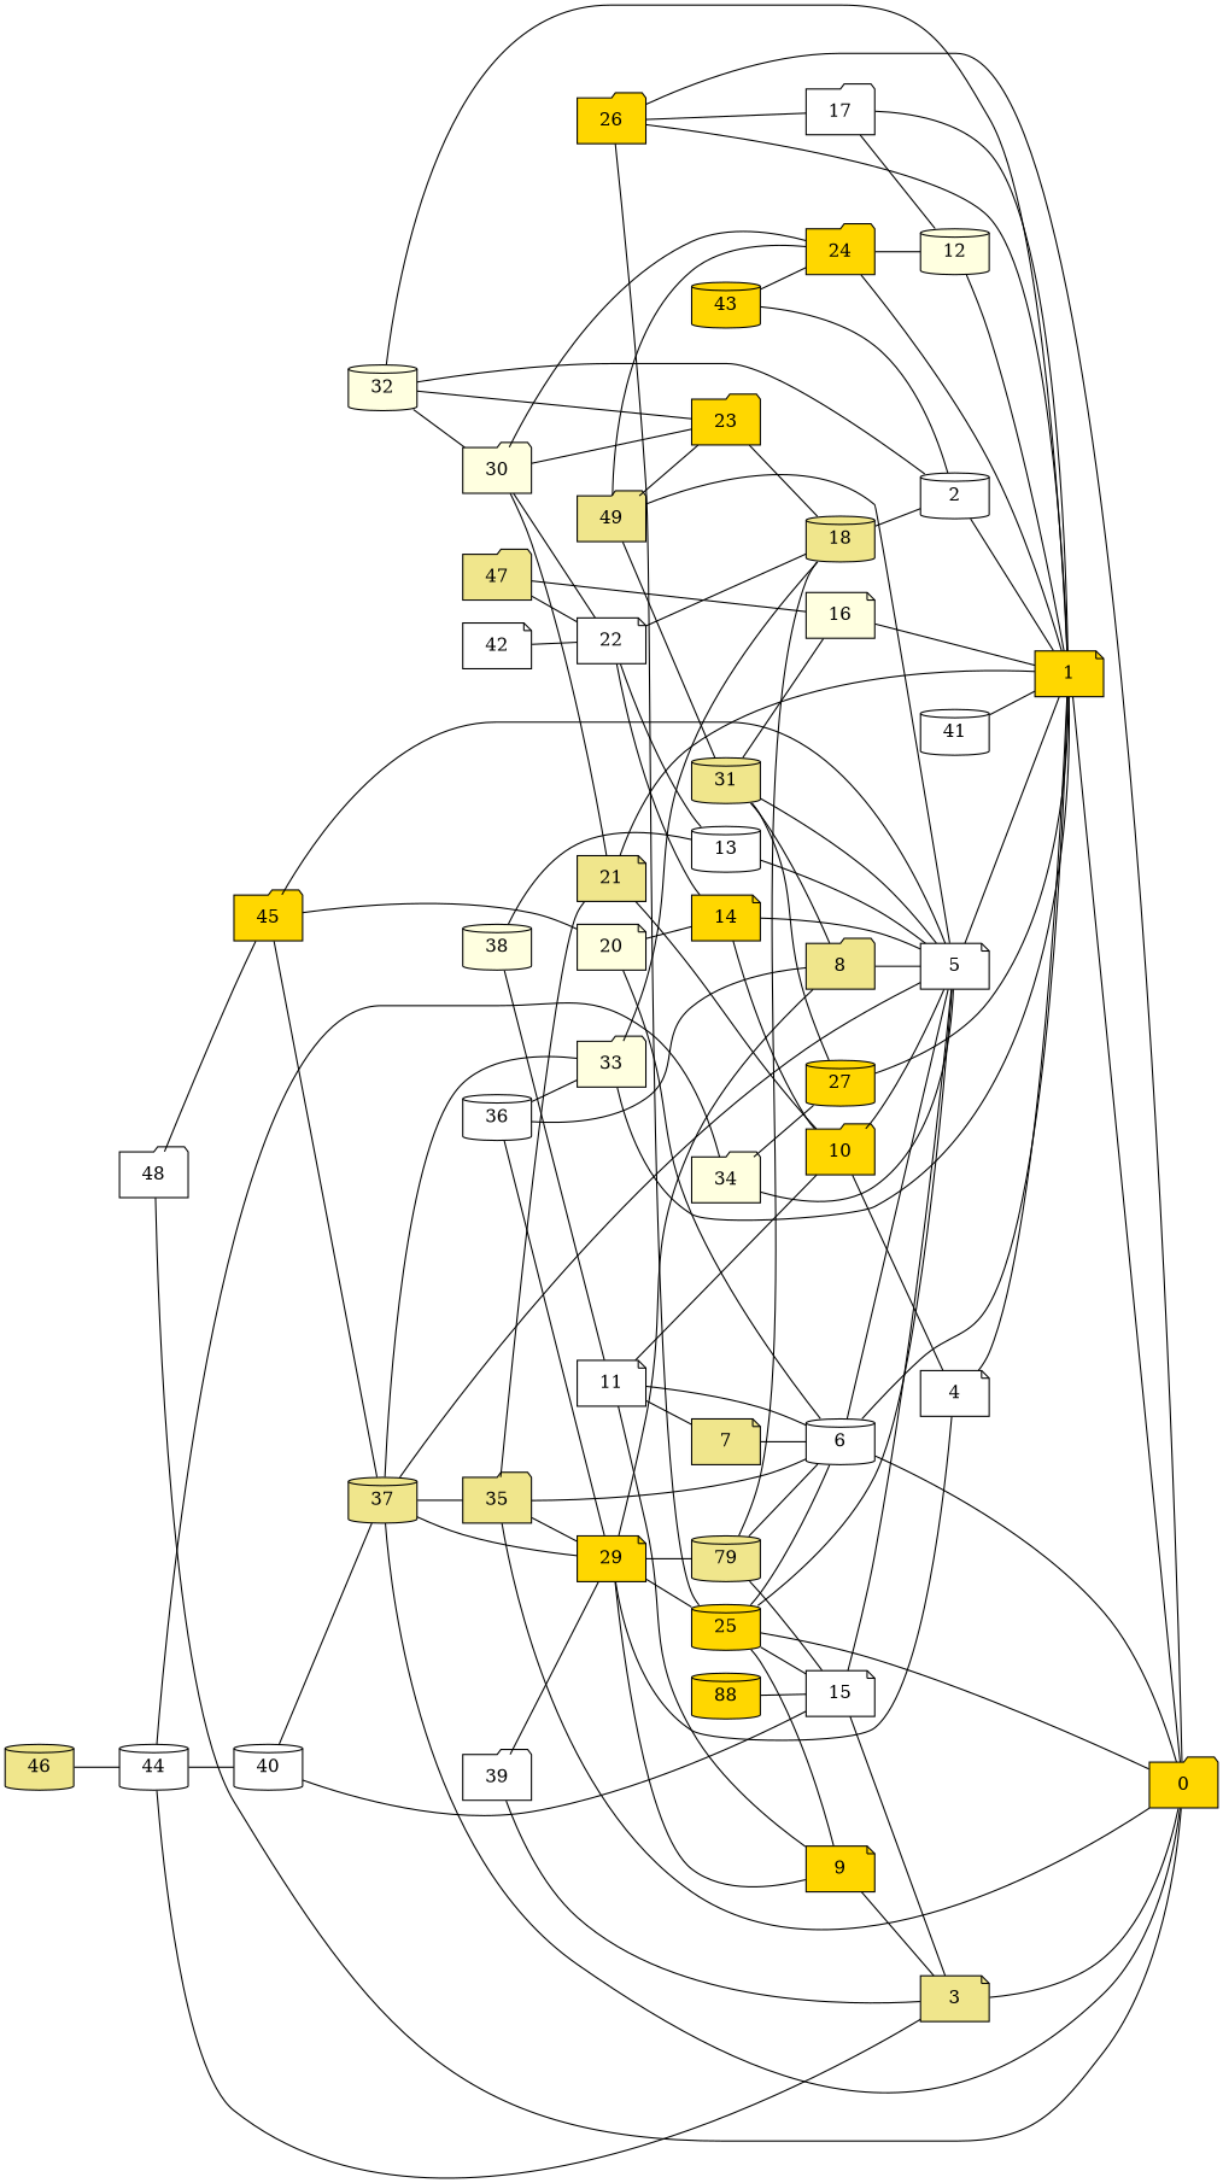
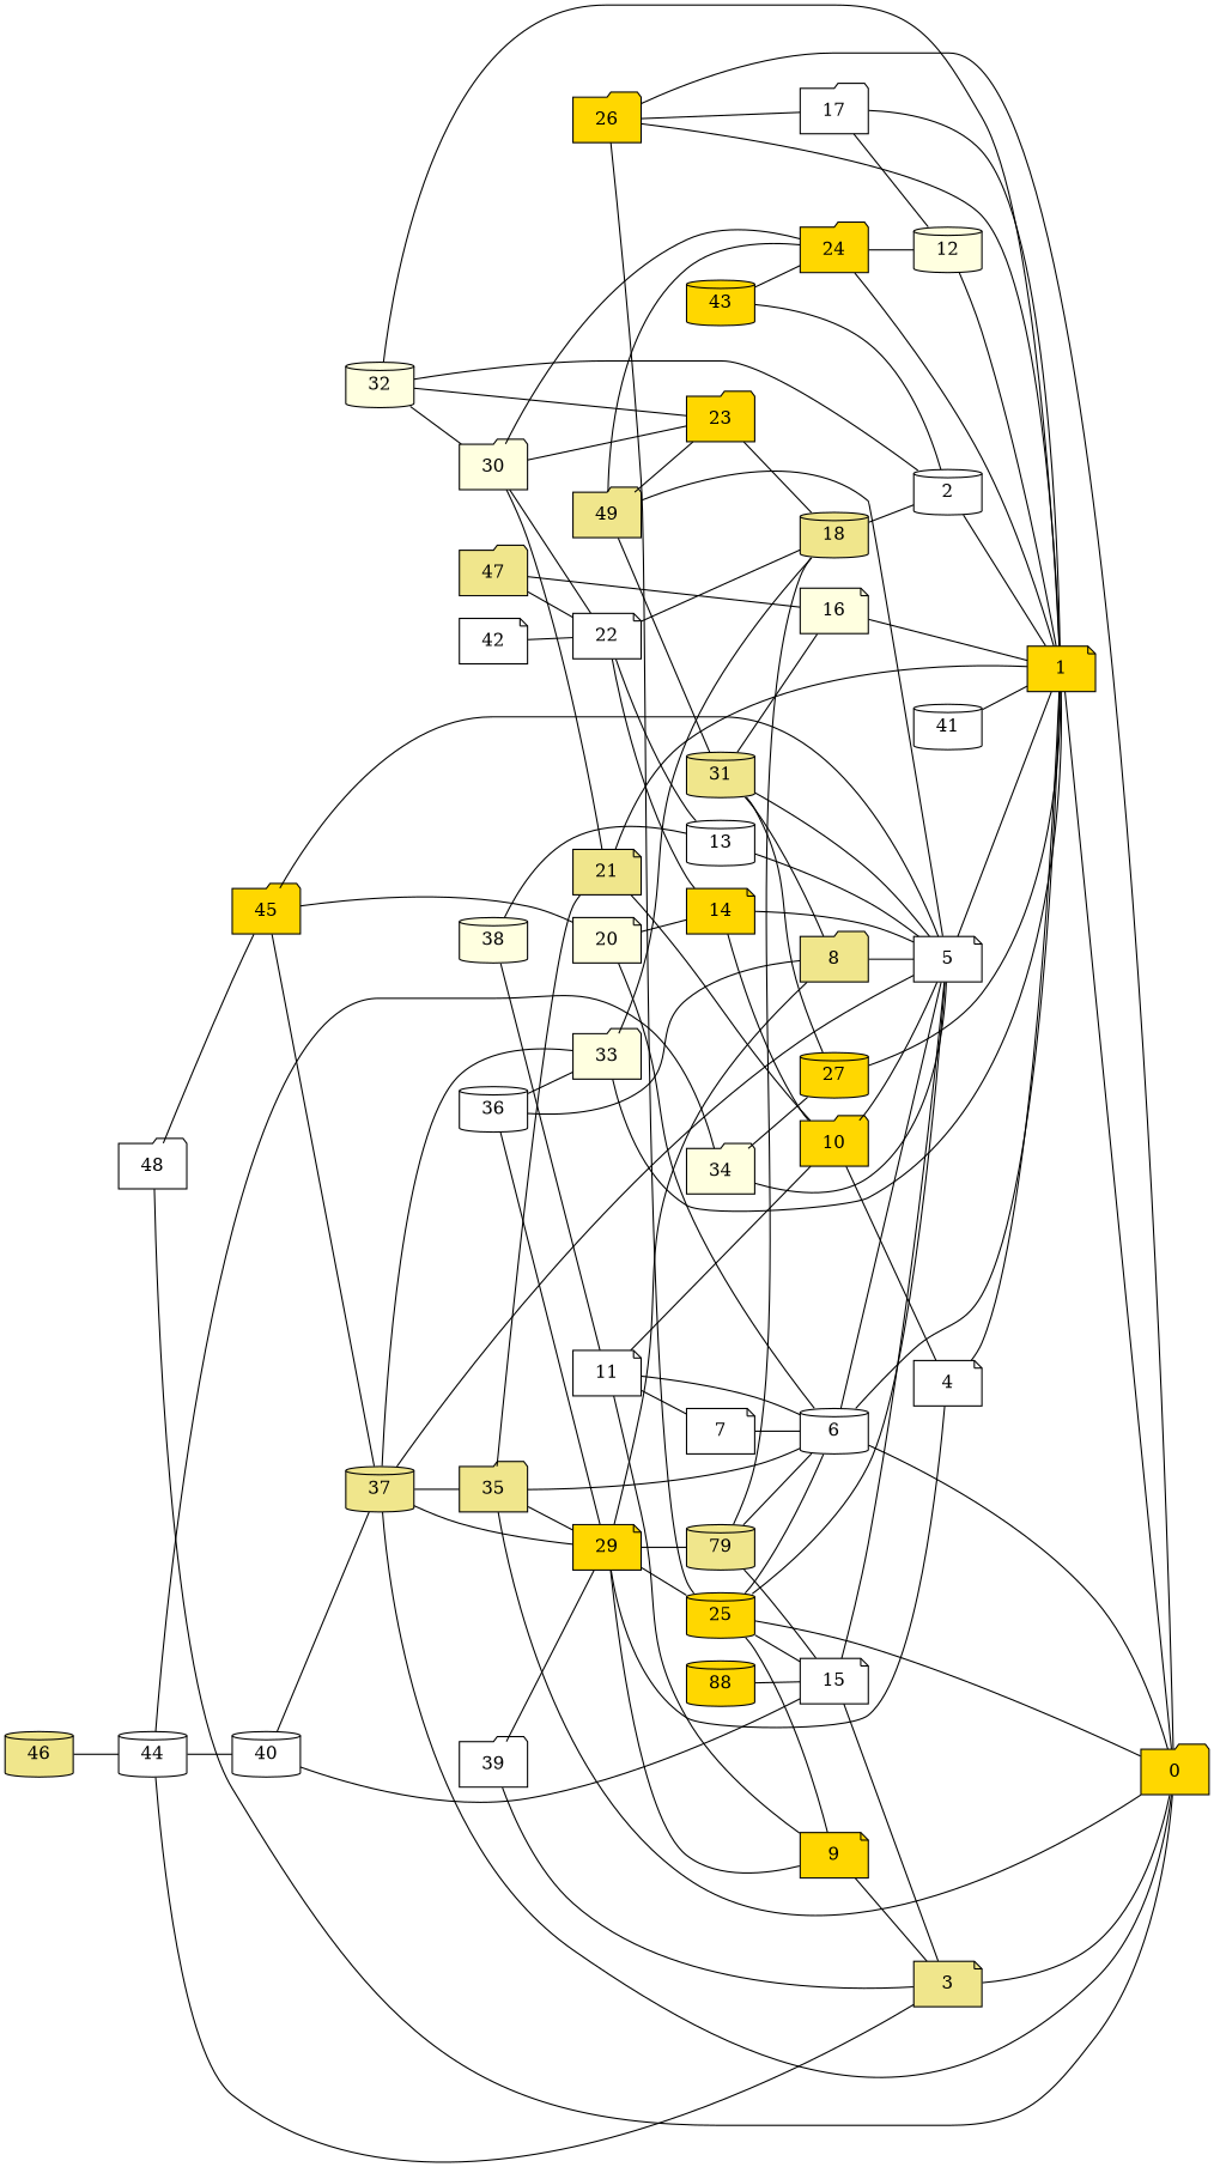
  graph {
    rankdir=LR
    node [fillcolor=white shape=cylinder style=filled]
    0 [fillcolor=gold shape=folder]
    1 [fillcolor=gold shape=note]
    2
    3 [fillcolor=khaki shape=note]
    4 [shape=note]
    5 [shape=note]
    6
-   7 [fillcolor=khaki shape=note]
+   7 [shape=note]
    8 [fillcolor=khaki shape=folder]
    9 [fillcolor=gold shape=note]
    10 [fillcolor=gold shape=folder]
    11 [shape=note]
    12 [fillcolor=lightyellow]
    13
    14 [fillcolor=gold shape=note]
    15 [shape=note]
    16 [fillcolor=lightyellow shape=note]
    17 [shape=folder]
    18 [fillcolor=khaki]
    n20 [fillcolor=khaki label=79]
    20 [fillcolor=lightyellow shape=note]
    21 [fillcolor=khaki shape=note]
    22 [shape=note]
    23 [fillcolor=gold shape=folder]
    24 [fillcolor=gold shape=folder]
    25 [fillcolor=gold]
    26 [fillcolor=gold shape=folder]
    27 [fillcolor=gold]
    n29 [fillcolor=gold label=88]
    29 [fillcolor=gold shape=note]
    30 [fillcolor=lightyellow shape=folder]
    31 [fillcolor=khaki]
    32 [fillcolor=lightyellow]
    33 [fillcolor=lightyellow shape=folder]
    34 [fillcolor=lightyellow shape=folder]
    35 [fillcolor=khaki shape=folder]
    36
    37 [fillcolor=khaki]
    38 [fillcolor=lightyellow]
    39 [shape=folder]
    40
    41
    42 [shape=note]
    43 [fillcolor=gold]
    44
    45 [fillcolor=gold shape=folder]
    46 [fillcolor=khaki]
    47 [fillcolor=khaki shape=folder]
    48 [shape=folder]
    49 [fillcolor=khaki shape=folder]
    1 -- 0
    2 -- 1
    3 -- 0
    4 -- 1
    5 -- 1
    6 -- 0
    6 -- 1
    6 -- 5
    7 -- 6
    8 -- 5
    9 -- 3
    10 -- 4
    10 -- 5
    11 -- 6
    11 -- 7
    11 -- 9
    11 -- 10
    12 -- 1
    13 -- 5
    14 -- 5
    14 -- 10
    15 -- 3
    15 -- 5
    16 -- 1
    17 -- 1
    17 -- 12
    18 -- 2
    n20 -- 6
    n20 -- 15
    n20 -- 18
    20 -- 6
    20 -- 14
    21 -- 1
    21 -- 10
    22 -- 13
    22 -- 14
    22 -- 18
    23 -- 18
    24 -- 1
    24 -- 12
    25 -- 0
    25 -- 5
    25 -- 6
    25 -- 9
    25 -- 15
    26 -- 0
    26 -- 1
    26 -- 17
    26 -- 25
    27 -- 1
    n29 -- 15
    29 -- 4
    29 -- 8
    29 -- 9
    29 -- n20
    29 -- 25
    30 -- 21
    30 -- 22
    30 -- 23
    30 -- 24
    31 -- 5
    31 -- 8
    31 -- 16
    31 -- 27
    32 -- 1
    32 -- 2
    32 -- 23
    32 -- 30
    33 -- 1
    33 -- 18
    34 -- 5
    34 -- 27
    35 -- 0
    35 -- 6
    35 -- 21
    35 -- 29
    36 -- 8
    36 -- 29
    36 -- 33
    37 -- 0
    37 -- 5
    37 -- 29
    37 -- 33
    37 -- 35
    38 -- 11
    38 -- 13
    39 -- 3
    39 -- 29
    40 -- 15
    40 -- 37
    41 -- 1
    42 -- 22
    43 -- 2
    43 -- 24
    44 -- 3
    44 -- 34
    44 -- 40
    45 -- 5
    45 -- 20
    45 -- 37
    46 -- 44
    47 -- 16
    47 -- 22
    48 -- 0
    48 -- 45
    49 -- 5
    49 -- 23
    49 -- 24
    49 -- 31
  }
